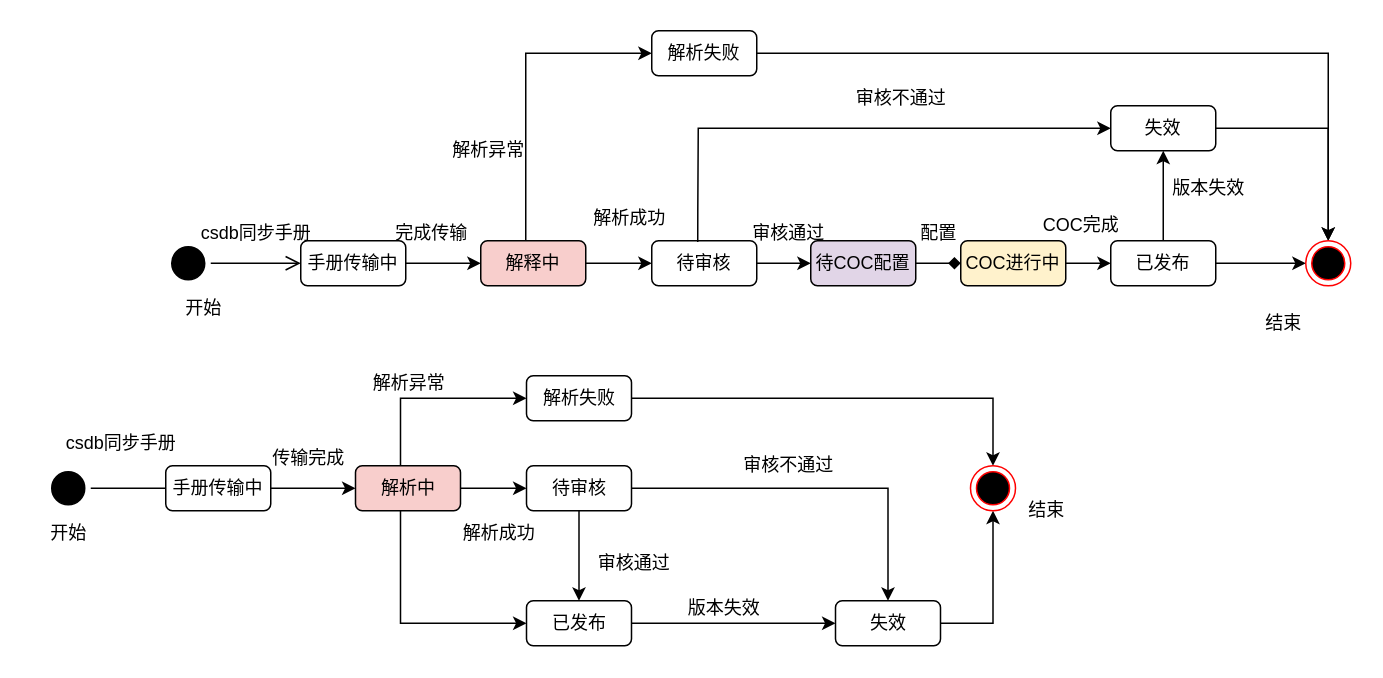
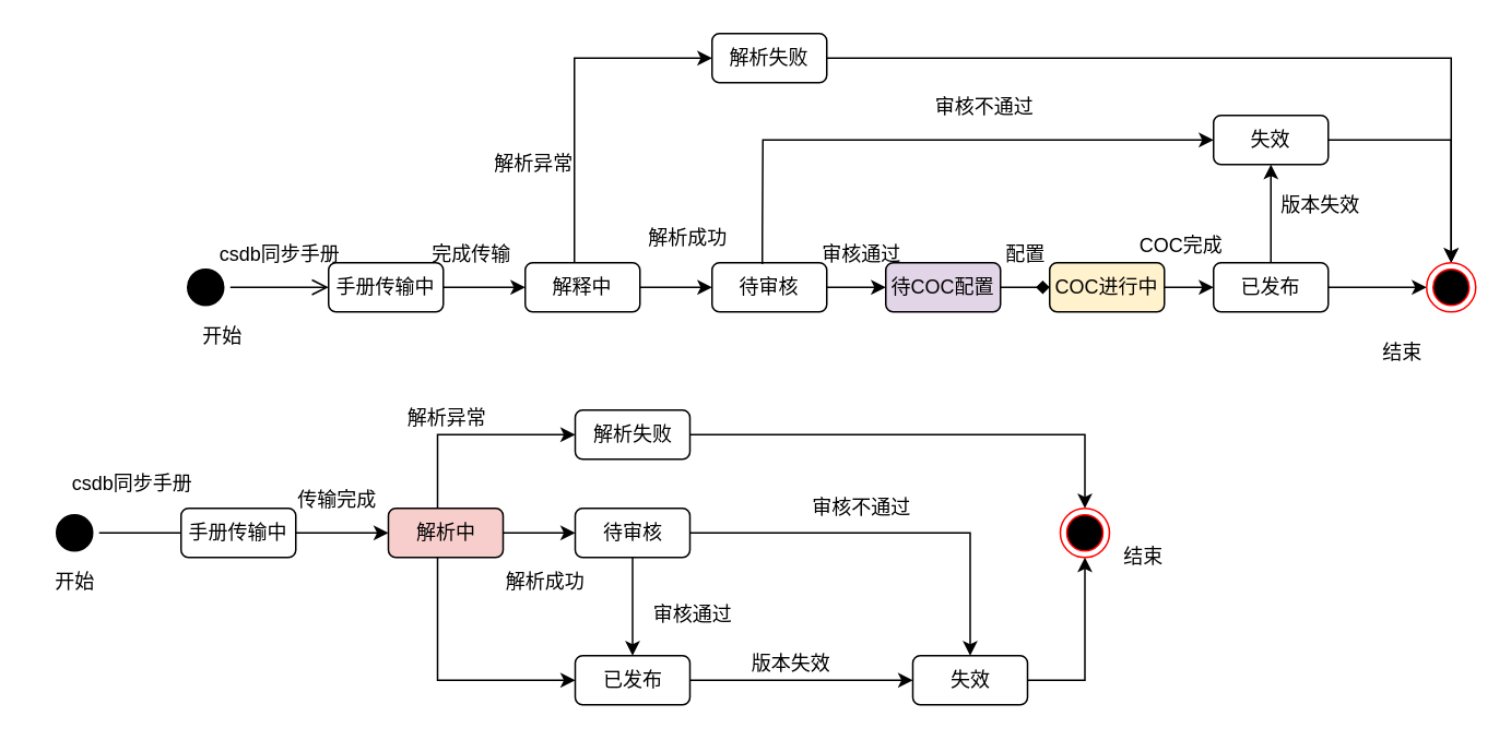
  <mxCell id="0" />
  <mxCell id="1" parent="0" />
  <mxCell id="2" style="edgeStyle=orthogonalEdgeStyle;rounded=0;orthogonalLoop=1;jettySize=auto;html=1;strokeColor=#000000;" edge="1" parent="1" source="4" target="9"><mxGeometry relative="1" as="geometry" /></mxCell>
  <mxCell id="3" style="edgeStyle=orthogonalEdgeStyle;rounded=0;orthogonalLoop=1;jettySize=auto;html=1;entryX=0;entryY=0.5;entryDx=0;entryDy=0;strokeColor=#000000;" edge="1" parent="1" source="4" target="13"><mxGeometry relative="1" as="geometry"><Array as="points"><mxPoint x="350" y="35" /></Array></mxGeometry></mxCell>
- <mxCell id="4" value="解释中" style="rounded=1;whiteSpace=wrap;html=1;fillColor=#f8cecc;" vertex="1" parent="1"><mxGeometry x="320" y="160" width="70" height="30" as="geometry" /></mxCell>
+ <mxCell id="4" value="解释中" style="rounded=1;whiteSpace=wrap;html=1;" vertex="1" parent="1"><mxGeometry x="320" y="160" width="70" height="30" as="geometry" /></mxCell>
  <mxCell id="5" value="" style="ellipse;html=1;shape=startState;fillColor=#000000;strokeColor=#000000;" vertex="1" parent="1"><mxGeometry x="110" y="160" width="30" height="30" as="geometry" /></mxCell>
  <mxCell id="6" value="" style="edgeStyle=orthogonalEdgeStyle;html=1;verticalAlign=bottom;endArrow=open;endSize=8;strokeColor=#000000;rounded=0;entryX=0;entryY=0.5;entryDx=0;entryDy=0;" edge="1" parent="1" source="5" target="33"><mxGeometry relative="1" as="geometry"><mxPoint x="260" y="175" as="targetPoint" /></mxGeometry></mxCell>
  <mxCell id="7" value="csdb同步手册" style="text;html=1;align=center;verticalAlign=middle;resizable=0;points=[];autosize=1;strokeColor=none;fillColor=none;" vertex="1" parent="1"><mxGeometry x="120" y="140" width="100" height="30" as="geometry" /></mxCell>
  <mxCell id="8" style="edgeStyle=orthogonalEdgeStyle;rounded=0;orthogonalLoop=1;jettySize=auto;html=1;entryX=0;entryY=0.5;entryDx=0;entryDy=0;strokeColor=#000000;" edge="1" parent="1" source="9" target="11"><mxGeometry relative="1" as="geometry" /></mxCell>
  <mxCell id="9" value="待审核" style="rounded=1;whiteSpace=wrap;html=1;" vertex="1" parent="1"><mxGeometry x="434" y="160" width="70" height="30" as="geometry" /></mxCell>
  <mxCell id="10" style="edgeStyle=orthogonalEdgeStyle;rounded=0;orthogonalLoop=1;jettySize=auto;html=1;strokeColor=#000000;endArrow=diamond;" edge="1" parent="1" source="11" target="17"><mxGeometry relative="1" as="geometry" /></mxCell>
  <mxCell id="11" value="待COC配置" style="rounded=1;whiteSpace=wrap;html=1;fillColor=#e1d5e7;" vertex="1" parent="1"><mxGeometry x="540" y="160" width="70" height="30" as="geometry" /></mxCell>
  <mxCell id="12" style="edgeStyle=orthogonalEdgeStyle;rounded=0;orthogonalLoop=1;jettySize=auto;html=1;strokeColor=#000000;" edge="1" parent="1" source="13" target="20"><mxGeometry relative="1" as="geometry" /></mxCell>
  <mxCell id="13" value="解析失败" style="rounded=1;whiteSpace=wrap;html=1;" vertex="1" parent="1"><mxGeometry x="434" y="20" width="70" height="30" as="geometry" /></mxCell>
  <mxCell id="14" style="edgeStyle=orthogonalEdgeStyle;rounded=0;orthogonalLoop=1;jettySize=auto;html=1;entryX=0;entryY=0.5;entryDx=0;entryDy=0;strokeColor=#000000;" edge="1" parent="1" source="16" target="20"><mxGeometry relative="1" as="geometry" /></mxCell>
  <mxCell id="15" style="edgeStyle=orthogonalEdgeStyle;rounded=0;orthogonalLoop=1;jettySize=auto;html=1;entryX=0.5;entryY=1;entryDx=0;entryDy=0;strokeColor=#000000;" edge="1" parent="1" source="16" target="19"><mxGeometry relative="1" as="geometry" /></mxCell>
  <mxCell id="16" value="已发布" style="rounded=1;whiteSpace=wrap;html=1;" vertex="1" parent="1"><mxGeometry x="740" y="160" width="70" height="30" as="geometry" /></mxCell>
  <mxCell id="17" value="COC进行中" style="rounded=1;whiteSpace=wrap;html=1;fillColor=#fff2cc;" vertex="1" parent="1"><mxGeometry x="640" y="160" width="70" height="30" as="geometry" /></mxCell>
  <mxCell id="18" style="edgeStyle=orthogonalEdgeStyle;rounded=0;orthogonalLoop=1;jettySize=auto;html=1;strokeColor=#000000;" edge="1" parent="1" source="19" target="20"><mxGeometry relative="1" as="geometry" /></mxCell>
  <mxCell id="19" value="失效" style="rounded=1;whiteSpace=wrap;html=1;" vertex="1" parent="1"><mxGeometry x="740" y="70" width="70" height="30" as="geometry" /></mxCell>
  <mxCell id="20" value="" style="ellipse;html=1;shape=endState;fillColor=#000000;strokeColor=#ff0000;" vertex="1" parent="1"><mxGeometry x="870" y="160" width="30" height="30" as="geometry" /></mxCell>
  <mxCell id="21" value="" style="endArrow=classic;html=1;rounded=0;strokeColor=#000000;exitX=1;exitY=0.5;exitDx=0;exitDy=0;entryX=0;entryY=0.5;entryDx=0;entryDy=0;edgeStyle=orthogonalEdgeStyle;" edge="1" parent="1" source="17" target="16"><mxGeometry width="50" height="50" relative="1" as="geometry"><mxPoint x="460" y="260" as="sourcePoint" /><mxPoint x="510" y="210" as="targetPoint" /></mxGeometry></mxCell>
  <mxCell id="22" value="开始" style="text;html=1;align=center;verticalAlign=middle;resizable=0;points=[];autosize=1;strokeColor=none;fillColor=none;" vertex="1" parent="1"><mxGeometry x="110" y="190" width="50" height="30" as="geometry" /></mxCell>
  <mxCell id="23" value="结束" style="text;html=1;align=center;verticalAlign=middle;resizable=0;points=[];autosize=1;strokeColor=none;fillColor=none;" vertex="1" parent="1"><mxGeometry x="830" y="200" width="50" height="30" as="geometry" /></mxCell>
  <mxCell id="24" value="" style="endArrow=classic;html=1;rounded=0;strokeColor=#000000;exitX=0.438;exitY=0.026;exitDx=0;exitDy=0;exitPerimeter=0;edgeStyle=orthogonalEdgeStyle;" edge="1" parent="1" source="9" target="19"><mxGeometry width="50" height="50" relative="1" as="geometry"><mxPoint x="460" y="260" as="sourcePoint" /><mxPoint x="510" y="210" as="targetPoint" /><Array as="points"><mxPoint x="465" y="140" /><mxPoint x="465" y="85" /></Array></mxGeometry></mxCell>
  <mxCell id="25" value="解析异常" style="text;html=1;align=center;verticalAlign=middle;resizable=0;points=[];autosize=1;strokeColor=none;fillColor=none;" vertex="1" parent="1"><mxGeometry x="290" y="85" width="70" height="30" as="geometry" /></mxCell>
  <mxCell id="26" value="解析成功" style="text;html=1;align=center;verticalAlign=middle;resizable=0;points=[];autosize=1;strokeColor=none;fillColor=none;" vertex="1" parent="1"><mxGeometry x="384" y="130" width="70" height="30" as="geometry" /></mxCell>
  <mxCell id="27" value="审核通过" style="text;html=1;align=center;verticalAlign=middle;resizable=0;points=[];autosize=1;strokeColor=none;fillColor=none;" vertex="1" parent="1"><mxGeometry x="490" y="140" width="70" height="30" as="geometry" /></mxCell>
  <mxCell id="28" value="配置" style="text;html=1;align=center;verticalAlign=middle;resizable=0;points=[];autosize=1;strokeColor=none;fillColor=none;" vertex="1" parent="1"><mxGeometry x="600" y="140" width="50" height="30" as="geometry" /></mxCell>
  <mxCell id="29" value="审核不通过" style="text;html=1;align=center;verticalAlign=middle;resizable=0;points=[];autosize=1;strokeColor=none;fillColor=none;" vertex="1" parent="1"><mxGeometry x="560" y="50" width="80" height="30" as="geometry" /></mxCell>
  <mxCell id="30" value="版本失效" style="text;html=1;align=center;verticalAlign=middle;resizable=0;points=[];autosize=1;strokeColor=none;fillColor=none;" vertex="1" parent="1"><mxGeometry x="770" y="110" width="70" height="30" as="geometry" /></mxCell>
  <mxCell id="31" value="COC完成" style="text;html=1;align=center;verticalAlign=middle;resizable=0;points=[];autosize=1;strokeColor=none;fillColor=none;" vertex="1" parent="1"><mxGeometry x="685" y="135" width="70" height="30" as="geometry" /></mxCell>
  <mxCell id="32" style="edgeStyle=orthogonalEdgeStyle;rounded=0;orthogonalLoop=1;jettySize=auto;html=1;" edge="1" parent="1" source="33" target="4"><mxGeometry relative="1" as="geometry" /></mxCell>
  <mxCell id="33" value="手册传输中" style="rounded=1;whiteSpace=wrap;html=1;" vertex="1" parent="1"><mxGeometry x="200" y="160" width="70" height="30" as="geometry" /></mxCell>
  <mxCell id="34" style="edgeStyle=orthogonalEdgeStyle;rounded=0;orthogonalLoop=1;jettySize=auto;html=1;strokeColor=#000000;" edge="1" parent="1" source="37" target="42"><mxGeometry relative="1" as="geometry" /></mxCell>
  <mxCell id="35" style="edgeStyle=orthogonalEdgeStyle;rounded=0;orthogonalLoop=1;jettySize=auto;html=1;entryX=0;entryY=0.5;entryDx=0;entryDy=0;strokeColor=#000000;" edge="1" parent="1" source="37" target="44"><mxGeometry relative="1" as="geometry"><Array as="points"><mxPoint x="266.5" y="265" /></Array></mxGeometry></mxCell>
  <mxCell id="36" style="edgeStyle=orthogonalEdgeStyle;rounded=0;orthogonalLoop=1;jettySize=auto;html=1;entryX=0;entryY=0.5;entryDx=0;entryDy=0;strokeColor=#000000;" edge="1" parent="1" source="37" target="46"><mxGeometry relative="1" as="geometry"><Array as="points"><mxPoint x="266.5" y="415" /></Array></mxGeometry></mxCell>
  <mxCell id="37" value="解析中" style="rounded=1;whiteSpace=wrap;html=1;fillColor=#f8cecc;" vertex="1" parent="1"><mxGeometry x="236.5" y="310" width="70" height="30" as="geometry" /></mxCell>
  <mxCell id="38" value="" style="ellipse;html=1;shape=startState;fillColor=#000000;strokeColor=#000000;" vertex="1" parent="1"><mxGeometry x="30" y="310" width="30" height="30" as="geometry" /></mxCell>
  <mxCell id="39" value="" style="edgeStyle=orthogonalEdgeStyle;html=1;verticalAlign=bottom;endArrow=open;endSize=8;strokeColor=#000000;rounded=0;entryX=0.981;entryY=1.008;entryDx=0;entryDy=0;entryPerimeter=0;" edge="1" parent="1" source="38" target="40"><mxGeometry relative="1" as="geometry"><mxPoint x="186.5" y="335" as="targetPoint" /><Array as="points"><mxPoint x="100" y="325" /><mxPoint x="100" y="325" /></Array></mxGeometry></mxCell>
  <mxCell id="40" value="csdb同步手册" style="text;html=1;align=center;verticalAlign=middle;resizable=0;points=[];autosize=1;strokeColor=none;fillColor=none;" vertex="1" parent="1"><mxGeometry x="30" y="280" width="100" height="30" as="geometry" /></mxCell>
  <mxCell id="41" style="edgeStyle=orthogonalEdgeStyle;rounded=0;orthogonalLoop=1;jettySize=auto;html=1;strokeColor=#000000;" edge="1" parent="1" source="42" target="46"><mxGeometry relative="1" as="geometry" /></mxCell>
  <mxCell id="42" value="待审核" style="rounded=1;whiteSpace=wrap;html=1;" vertex="1" parent="1"><mxGeometry x="350.5" y="310" width="70" height="30" as="geometry" /></mxCell>
  <mxCell id="43" style="edgeStyle=orthogonalEdgeStyle;rounded=0;orthogonalLoop=1;jettySize=auto;html=1;strokeColor=#000000;" edge="1" parent="1" source="44" target="49"><mxGeometry relative="1" as="geometry" /></mxCell>
  <mxCell id="44" value="解析失败" style="rounded=1;whiteSpace=wrap;html=1;" vertex="1" parent="1"><mxGeometry x="350.5" y="250" width="70" height="30" as="geometry" /></mxCell>
  <mxCell id="45" style="edgeStyle=orthogonalEdgeStyle;rounded=0;orthogonalLoop=1;jettySize=auto;html=1;entryX=0;entryY=0.5;entryDx=0;entryDy=0;strokeColor=#000000;" edge="1" parent="1" source="46" target="48"><mxGeometry relative="1" as="geometry"><Array as="points" /></mxGeometry></mxCell>
  <mxCell id="46" value="已发布" style="rounded=1;whiteSpace=wrap;html=1;" vertex="1" parent="1"><mxGeometry x="350.5" y="400" width="70" height="30" as="geometry" /></mxCell>
  <mxCell id="47" style="edgeStyle=orthogonalEdgeStyle;rounded=0;orthogonalLoop=1;jettySize=auto;html=1;strokeColor=#000000;" edge="1" parent="1" source="48" target="49"><mxGeometry relative="1" as="geometry" /></mxCell>
  <mxCell id="48" value="失效" style="rounded=1;whiteSpace=wrap;html=1;" vertex="1" parent="1"><mxGeometry x="556.5" y="400" width="70" height="30" as="geometry" /></mxCell>
  <mxCell id="49" value="" style="ellipse;html=1;shape=endState;fillColor=#000000;strokeColor=#ff0000;" vertex="1" parent="1"><mxGeometry x="646.5" y="310" width="30" height="30" as="geometry" /></mxCell>
  <mxCell id="50" value="开始" style="text;html=1;align=center;verticalAlign=middle;resizable=0;points=[];autosize=1;strokeColor=none;fillColor=none;" vertex="1" parent="1"><mxGeometry x="20" y="340" width="50" height="30" as="geometry" /></mxCell>
  <mxCell id="51" value="" style="endArrow=classic;html=1;rounded=0;strokeColor=#000000;exitX=1;exitY=0.5;exitDx=0;exitDy=0;entryX=0.5;entryY=0;entryDx=0;entryDy=0;edgeStyle=orthogonalEdgeStyle;" edge="1" parent="1" source="42" target="48"><mxGeometry width="50" height="50" relative="1" as="geometry"><mxPoint x="376.5" y="410" as="sourcePoint" /><mxPoint x="426.5" y="360" as="targetPoint" /><Array as="points"><mxPoint x="591.5" y="325" /></Array></mxGeometry></mxCell>
  <mxCell id="52" value="解析异常" style="text;html=1;align=center;verticalAlign=middle;resizable=0;points=[];autosize=1;strokeColor=none;fillColor=none;" vertex="1" parent="1"><mxGeometry x="236.5" y="240" width="70" height="30" as="geometry" /></mxCell>
  <mxCell id="53" value="解析成功" style="text;html=1;align=center;verticalAlign=middle;resizable=0;points=[];autosize=1;strokeColor=none;fillColor=none;" vertex="1" parent="1"><mxGeometry x="296.5" y="340" width="70" height="30" as="geometry" /></mxCell>
  <mxCell id="54" value="审核通过" style="text;html=1;align=center;verticalAlign=middle;resizable=0;points=[];autosize=1;strokeColor=none;fillColor=none;" vertex="1" parent="1"><mxGeometry x="386.5" y="360" width="70" height="30" as="geometry" /></mxCell>
  <mxCell id="55" value="审核不通过" style="text;html=1;align=center;verticalAlign=middle;resizable=0;points=[];autosize=1;strokeColor=none;fillColor=none;" vertex="1" parent="1"><mxGeometry x="485" y="295" width="80" height="30" as="geometry" /></mxCell>
  <mxCell id="56" value="版本失效" style="text;html=1;align=center;verticalAlign=middle;resizable=0;points=[];autosize=1;strokeColor=none;fillColor=none;" vertex="1" parent="1"><mxGeometry x="446.5" y="390" width="70" height="30" as="geometry" /></mxCell>
  <mxCell id="57" value="结束" style="text;html=1;align=center;verticalAlign=middle;resizable=0;points=[];autosize=1;strokeColor=none;fillColor=none;" vertex="1" parent="1"><mxGeometry x="671.5" y="325" width="50" height="30" as="geometry" /></mxCell>
  <mxCell id="58" value="完成传输" style="text;html=1;align=center;verticalAlign=middle;resizable=0;points=[];autosize=1;strokeColor=none;fillColor=none;" vertex="1" parent="1"><mxGeometry x="251.5" y="140" width="70" height="30" as="geometry" /></mxCell>
  <mxCell id="59" style="edgeStyle=orthogonalEdgeStyle;rounded=0;orthogonalLoop=1;jettySize=auto;html=1;entryX=0;entryY=0.5;entryDx=0;entryDy=0;" edge="1" parent="1" source="60" target="37"><mxGeometry relative="1" as="geometry" /></mxCell>
  <mxCell id="60" value="手册传输中" style="rounded=1;whiteSpace=wrap;html=1;" vertex="1" parent="1"><mxGeometry x="110" y="310" width="70" height="30" as="geometry" /></mxCell>
  <mxCell id="61" value="传输完成" style="text;html=1;align=center;verticalAlign=middle;resizable=0;points=[];autosize=1;strokeColor=none;fillColor=none;" vertex="1" parent="1"><mxGeometry y="290" width="70" height="30" as="geometry" x="170" /></mxCell>
